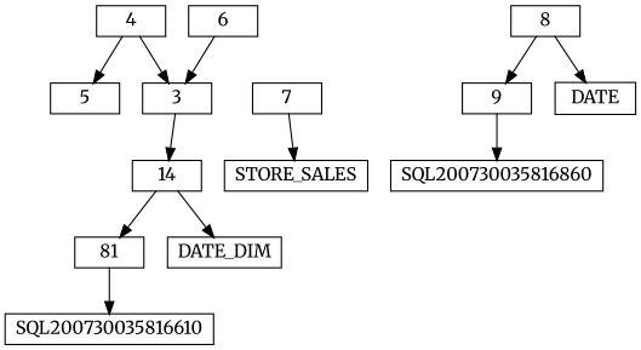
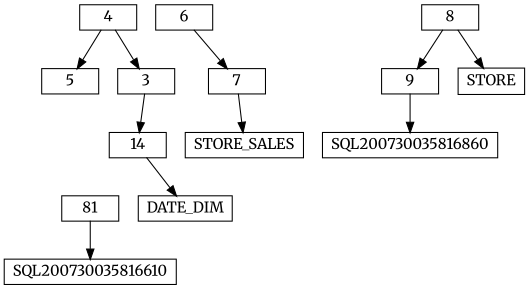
  digraph {
    fontname=Merriweather
    node [fontname=Merriweather shape=record]
    edge [fontname=Merriweather]
    n1 [height=.1 label=4]
    n2 [height=.1 label=5]
    3 [height=.1]
    n4 [height=.1 label=6]
    n5 [height=.1 label=7]
    n6 [height=.1 label=STORE_SALES]
    n7 [height=.1 label=8]
    n8 [height=.1 label=9]
-   n9 [height=.1 label=DATE]
+   n9 [height=.1 label=STORE]
    n10 [height=.1 label=SQL200730035816860]
    n11 [height=.1 label=14]
    n12 [height=.1 label=81]
    n13 [height=.1 label=DATE_DIM]
    n14 [height=.1 label=SQL200730035816610]
    n1 -> n2
    n1 -> 3
    3 -> n11
-   n4 -> 3
+   n4 -> n5
    n5 -> n6
    n7 -> n8
    n7 -> n9
    n8 -> n10
-   n11 -> n12
    n11 -> n13
    n12 -> n14
  }
